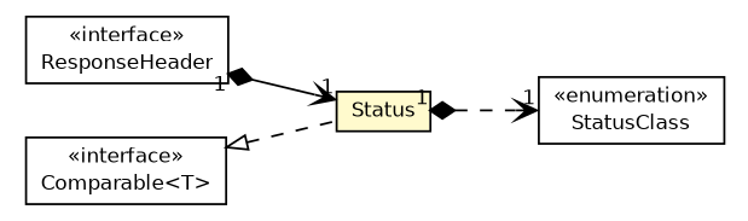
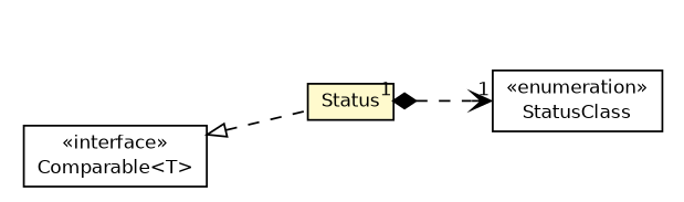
  digraph {
    nodesep=0.25
    rankdir=LR
    ranksep=0.5
    node [fontcolor=black fontname=Helvetica fontsize=10.0 shape=plaintext]
    edge [arrowhead=open arrowtail=diamond color=black dir=both fontcolor=black fontname=Helvetica fontsize=10.0 headlabel=1 headport=p labelfontname=Helvetica labelfontsize=10 taillabel=1 tailport=p style=dashed]
-   n1 [label=<<table title="io.werval.api.http.ResponseHeader" border="0" cellborder="1" cellspacing="0" cellpadding="2" port="p" href="./ResponseHeader.html"> 		<tr><td><table border="0" cellspacing="0" cellpadding="1"> <tr><td align="center" balign="center"> &#171;interface&#187; </td></tr> <tr><td align="center" balign="center"> ResponseHeader </td></tr> 		</table></td></tr> 		</table>>]
    n2 [label=<<table title="io.werval.api.http.Status" border="0" cellborder="1" cellspacing="0" cellpadding="2" port="p" bgcolor="lemonChiffon" href="./Status.html"> 		<tr><td><table border="0" cellspacing="0" cellpadding="1"> <tr><td align="center" balign="center"> Status </td></tr> 		</table></td></tr> 		</table>>]
    n3 [label=<<table title="io.werval.api.http.StatusClass" border="0" cellborder="1" cellspacing="0" cellpadding="2" port="p" href="./StatusClass.html"> 		<tr><td><table border="0" cellspacing="0" cellpadding="1"> <tr><td align="center" balign="center"> &#171;enumeration&#187; </td></tr> <tr><td align="center" balign="center"> StatusClass </td></tr> 		</table></td></tr> 		</table>>]
    n4 [label=<<table title="java.lang.Comparable" border="0" cellborder="1" cellspacing="0" cellpadding="2" port="p" href="http://docs.oracle.com/javase/8/docs/api/java/lang/Comparable.html"> 		<tr><td><table border="0" cellspacing="0" cellpadding="1"> <tr><td align="center" balign="center"> &#171;interface&#187; </td></tr> <tr><td align="center" balign="center"> Comparable&lt;T&gt; </td></tr> 		</table></td></tr> 		</table>>]
-   n1 -> n2 [style=""]
    n2 -> n3
    n4 -> n2 [arrowtail=empty dir=back fontsize=10 arrowhead="" color="" fontcolor="" headlabel="" taillabel=""]
  }
